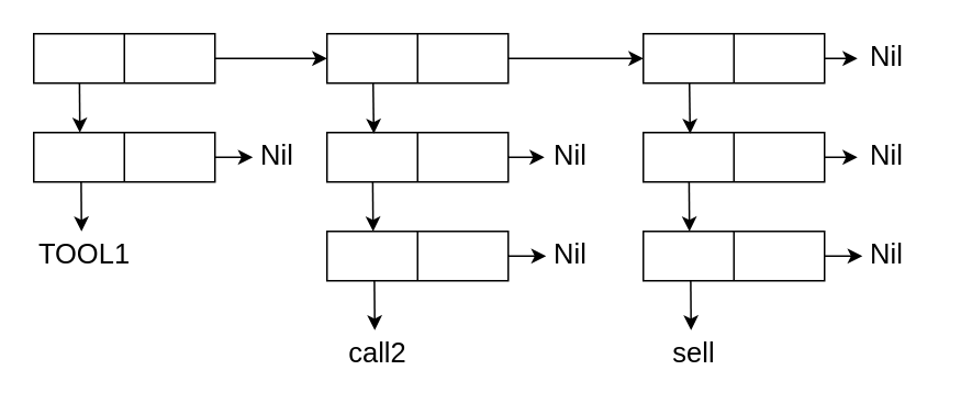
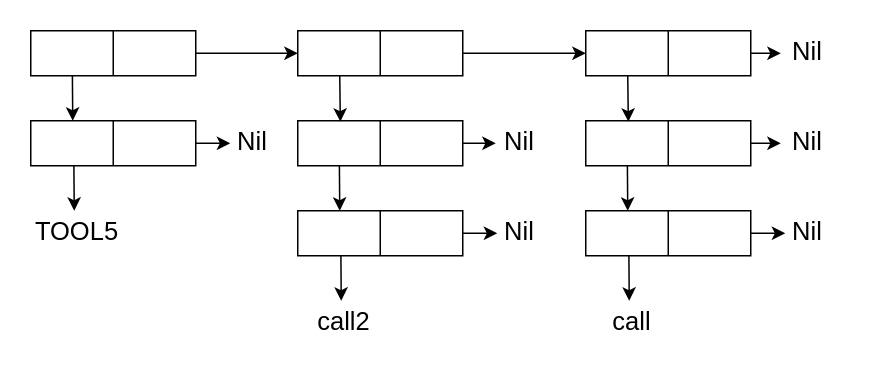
  <mxCell id="0" />
  <mxCell id="1" parent="0" />
  <mxCell id="2" value="" style="shape=table;startSize=0;container=1;collapsible=0;childLayout=tableLayout;fontSize=16;" parent="1" vertex="1"><mxGeometry x="20" y="20" width="110" height="30" as="geometry" /></mxCell>
  <mxCell id="3" value="" style="shape=tableRow;horizontal=0;startSize=0;swimlaneHead=0;swimlaneBody=0;strokeColor=inherit;top=0;left=0;bottom=0;right=0;collapsible=0;dropTarget=0;fillColor=none;points=[[0,0.5],[1,0.5]];portConstraint=eastwest;fontSize=16;" parent="2" vertex="1"><mxGeometry width="110" height="30" as="geometry" /></mxCell>
  <mxCell id="4" value="" style="shape=partialRectangle;html=1;whiteSpace=wrap;connectable=0;strokeColor=inherit;overflow=hidden;fillColor=none;top=0;left=0;bottom=0;right=0;pointerEvents=1;fontSize=16;" parent="3" vertex="1"><mxGeometry width="55" height="30" as="geometry"><mxRectangle width="55" height="30" as="alternateBounds" /></mxGeometry></mxCell>
  <mxCell id="5" value="" style="shape=partialRectangle;html=1;whiteSpace=wrap;connectable=0;strokeColor=inherit;overflow=hidden;fillColor=none;top=0;left=0;bottom=0;right=0;pointerEvents=1;fontSize=16;" parent="3" vertex="1"><mxGeometry x="55" width="55" height="30" as="geometry"><mxRectangle width="55" height="30" as="alternateBounds" /></mxGeometry></mxCell>
  <mxCell id="6" value="" style="endArrow=classic;html=1;rounded=0;exitX=0.223;exitY=1.045;exitDx=0;exitDy=0;exitPerimeter=0;entryX=0.5;entryY=0;entryDx=0;entryDy=0;" parent="1" edge="1"><mxGeometry width="50" height="50" relative="1" as="geometry"><mxPoint x="47.76" y="49.8" as="sourcePoint" /><mxPoint x="48" y="80" as="targetPoint" /></mxGeometry></mxCell>
  <mxCell id="7" value="" style="shape=table;startSize=0;container=1;collapsible=0;childLayout=tableLayout;fontSize=16;" parent="1" vertex="1"><mxGeometry x="20" y="80" width="110" height="30" as="geometry" /></mxCell>
  <mxCell id="8" value="" style="shape=tableRow;horizontal=0;startSize=0;swimlaneHead=0;swimlaneBody=0;strokeColor=inherit;top=0;left=0;bottom=0;right=0;collapsible=0;dropTarget=0;fillColor=none;points=[[0,0.5],[1,0.5]];portConstraint=eastwest;fontSize=16;" parent="7" vertex="1"><mxGeometry width="110" height="30" as="geometry" /></mxCell>
  <mxCell id="9" value="" style="shape=partialRectangle;html=1;whiteSpace=wrap;connectable=0;strokeColor=inherit;overflow=hidden;fillColor=none;top=0;left=0;bottom=0;right=0;pointerEvents=1;fontSize=16;" parent="8" vertex="1"><mxGeometry width="55" height="30" as="geometry"><mxRectangle width="55" height="30" as="alternateBounds" /></mxGeometry></mxCell>
  <mxCell id="10" value="" style="shape=partialRectangle;html=1;whiteSpace=wrap;connectable=0;strokeColor=inherit;overflow=hidden;fillColor=none;top=0;left=0;bottom=0;right=0;pointerEvents=1;fontSize=16;" parent="8" vertex="1"><mxGeometry x="55" width="55" height="30" as="geometry"><mxRectangle width="55" height="30" as="alternateBounds" /></mxGeometry></mxCell>
  <mxCell id="11" value="" style="endArrow=classic;html=1;rounded=0;exitX=0.223;exitY=1.045;exitDx=0;exitDy=0;exitPerimeter=0;entryX=0.5;entryY=0;entryDx=0;entryDy=0;" parent="1" edge="1"><mxGeometry width="50" height="50" relative="1" as="geometry"><mxPoint x="48.76" y="109.8" as="sourcePoint" /><mxPoint x="49" y="140" as="targetPoint" /></mxGeometry></mxCell>
- <mxCell id="12" value="&lt;font style=&quot;font-size: 17px;&quot;&gt;TOOL1&lt;/font&gt;" style="text;html=1;strokeColor=none;fillColor=none;align=center;verticalAlign=middle;whiteSpace=wrap;rounded=0;" parent="1" vertex="1"><mxGeometry x="21" y="140" width="60" height="30" as="geometry" /></mxCell>
+ <mxCell id="12" value="&lt;font style=&quot;font-size: 17px;&quot;&gt;TOOL5&lt;/font&gt;" style="text;html=1;strokeColor=none;fillColor=none;align=center;verticalAlign=middle;whiteSpace=wrap;rounded=0;" parent="1" vertex="1"><mxGeometry x="21" y="140" width="60" height="30" as="geometry" /></mxCell>
  <mxCell id="13" value="" style="endArrow=classic;html=1;rounded=0;fontSize=17;exitX=1;exitY=0.5;exitDx=0;exitDy=0;" parent="1" source="8" edge="1"><mxGeometry width="50" height="50" relative="1" as="geometry"><mxPoint x="115" y="170" as="sourcePoint" /><mxPoint x="153" y="95" as="targetPoint" /></mxGeometry></mxCell>
  <mxCell id="14" value="Nil" style="text;html=1;strokeColor=none;fillColor=none;align=center;verticalAlign=middle;whiteSpace=wrap;rounded=0;fontSize=17;" parent="1" vertex="1"><mxGeometry x="138" y="80" width="60" height="30" as="geometry" /></mxCell>
  <mxCell id="15" value="" style="shape=table;startSize=0;container=1;collapsible=0;childLayout=tableLayout;fontSize=16;" parent="1" vertex="1"><mxGeometry x="198" y="80" width="110" height="30" as="geometry" /></mxCell>
  <mxCell id="16" value="" style="shape=tableRow;horizontal=0;startSize=0;swimlaneHead=0;swimlaneBody=0;strokeColor=inherit;top=0;left=0;bottom=0;right=0;collapsible=0;dropTarget=0;fillColor=none;points=[[0,0.5],[1,0.5]];portConstraint=eastwest;fontSize=16;" parent="15" vertex="1"><mxGeometry width="110" height="30" as="geometry" /></mxCell>
  <mxCell id="17" value="" style="shape=partialRectangle;html=1;whiteSpace=wrap;connectable=0;strokeColor=inherit;overflow=hidden;fillColor=none;top=0;left=0;bottom=0;right=0;pointerEvents=1;fontSize=16;" parent="16" vertex="1"><mxGeometry width="55" height="30" as="geometry"><mxRectangle width="55" height="30" as="alternateBounds" /></mxGeometry></mxCell>
  <mxCell id="18" value="" style="shape=partialRectangle;html=1;whiteSpace=wrap;connectable=0;strokeColor=inherit;overflow=hidden;fillColor=none;top=0;left=0;bottom=0;right=0;pointerEvents=1;fontSize=16;" parent="16" vertex="1"><mxGeometry x="55" width="55" height="30" as="geometry"><mxRectangle width="55" height="30" as="alternateBounds" /></mxGeometry></mxCell>
  <mxCell id="19" value="" style="endArrow=classic;html=1;rounded=0;exitX=0.223;exitY=1.045;exitDx=0;exitDy=0;exitPerimeter=0;entryX=0.5;entryY=0;entryDx=0;entryDy=0;" parent="1" edge="1"><mxGeometry width="50" height="50" relative="1" as="geometry"><mxPoint x="225.76" y="109.8" as="sourcePoint" /><mxPoint x="226" y="140" as="targetPoint" /></mxGeometry></mxCell>
  <mxCell id="20" value="" style="shape=table;startSize=0;container=1;collapsible=0;childLayout=tableLayout;fontSize=16;" parent="1" vertex="1"><mxGeometry x="198" y="140" width="110" height="30" as="geometry" /></mxCell>
  <mxCell id="21" value="" style="shape=tableRow;horizontal=0;startSize=0;swimlaneHead=0;swimlaneBody=0;strokeColor=inherit;top=0;left=0;bottom=0;right=0;collapsible=0;dropTarget=0;fillColor=none;points=[[0,0.5],[1,0.5]];portConstraint=eastwest;fontSize=16;" parent="20" vertex="1"><mxGeometry width="110" height="30" as="geometry" /></mxCell>
  <mxCell id="22" value="" style="shape=partialRectangle;html=1;whiteSpace=wrap;connectable=0;strokeColor=inherit;overflow=hidden;fillColor=none;top=0;left=0;bottom=0;right=0;pointerEvents=1;fontSize=16;" parent="21" vertex="1"><mxGeometry width="55" height="30" as="geometry"><mxRectangle width="55" height="30" as="alternateBounds" /></mxGeometry></mxCell>
  <mxCell id="23" value="" style="shape=partialRectangle;html=1;whiteSpace=wrap;connectable=0;strokeColor=inherit;overflow=hidden;fillColor=none;top=0;left=0;bottom=0;right=0;pointerEvents=1;fontSize=16;" parent="21" vertex="1"><mxGeometry x="55" width="55" height="30" as="geometry"><mxRectangle width="55" height="30" as="alternateBounds" /></mxGeometry></mxCell>
  <mxCell id="24" value="" style="endArrow=classic;html=1;rounded=0;exitX=0.223;exitY=1.045;exitDx=0;exitDy=0;exitPerimeter=0;entryX=0.5;entryY=0;entryDx=0;entryDy=0;" parent="1" edge="1"><mxGeometry width="50" height="50" relative="1" as="geometry"><mxPoint x="226.76" y="169.8" as="sourcePoint" /><mxPoint x="227" y="200" as="targetPoint" /></mxGeometry></mxCell>
  <mxCell id="25" value="&lt;font style=&quot;font-size: 17px;&quot;&gt;call2&lt;/font&gt;" style="text;html=1;strokeColor=none;fillColor=none;align=center;verticalAlign=middle;whiteSpace=wrap;rounded=0;" parent="1" vertex="1"><mxGeometry x="199" y="200" width="60" height="30" as="geometry" /></mxCell>
  <mxCell id="26" value="" style="endArrow=classic;html=1;rounded=0;fontSize=17;exitX=1;exitY=0.5;exitDx=0;exitDy=0;" parent="1" source="21" edge="1"><mxGeometry width="50" height="50" relative="1" as="geometry"><mxPoint x="293" y="230" as="sourcePoint" /><mxPoint x="331" y="155" as="targetPoint" /></mxGeometry></mxCell>
  <mxCell id="27" value="Nil" style="text;html=1;strokeColor=none;fillColor=none;align=center;verticalAlign=middle;whiteSpace=wrap;rounded=0;fontSize=17;" parent="1" vertex="1"><mxGeometry x="316" y="140" width="60" height="30" as="geometry" /></mxCell>
  <mxCell id="28" value="" style="shape=table;startSize=0;container=1;collapsible=0;childLayout=tableLayout;fontSize=16;" parent="1" vertex="1"><mxGeometry x="198" y="20" width="110" height="30" as="geometry" /></mxCell>
  <mxCell id="29" value="" style="shape=tableRow;horizontal=0;startSize=0;swimlaneHead=0;swimlaneBody=0;strokeColor=inherit;top=0;left=0;bottom=0;right=0;collapsible=0;dropTarget=0;fillColor=none;points=[[0,0.5],[1,0.5]];portConstraint=eastwest;fontSize=16;" parent="28" vertex="1"><mxGeometry width="110" height="30" as="geometry" /></mxCell>
  <mxCell id="30" value="" style="shape=partialRectangle;html=1;whiteSpace=wrap;connectable=0;strokeColor=inherit;overflow=hidden;fillColor=none;top=0;left=0;bottom=0;right=0;pointerEvents=1;fontSize=16;" parent="29" vertex="1"><mxGeometry width="55" height="30" as="geometry"><mxRectangle width="55" height="30" as="alternateBounds" /></mxGeometry></mxCell>
  <mxCell id="31" value="" style="shape=partialRectangle;html=1;whiteSpace=wrap;connectable=0;strokeColor=inherit;overflow=hidden;fillColor=none;top=0;left=0;bottom=0;right=0;pointerEvents=1;fontSize=16;" parent="29" vertex="1"><mxGeometry x="55" width="55" height="30" as="geometry"><mxRectangle width="55" height="30" as="alternateBounds" /></mxGeometry></mxCell>
  <mxCell id="32" value="" style="endArrow=classic;html=1;rounded=0;entryX=0.258;entryY=0.02;entryDx=0;entryDy=0;entryPerimeter=0;" parent="1" target="16" edge="1"><mxGeometry width="50" height="50" relative="1" as="geometry"><mxPoint x="226" y="50" as="sourcePoint" /><mxPoint x="350" y="150" as="targetPoint" /></mxGeometry></mxCell>
  <mxCell id="33" value="" style="shape=table;startSize=0;container=1;collapsible=0;childLayout=tableLayout;fontSize=16;" parent="1" vertex="1"><mxGeometry x="390" y="80" width="110" height="30" as="geometry" /></mxCell>
  <mxCell id="34" value="" style="shape=tableRow;horizontal=0;startSize=0;swimlaneHead=0;swimlaneBody=0;strokeColor=inherit;top=0;left=0;bottom=0;right=0;collapsible=0;dropTarget=0;fillColor=none;points=[[0,0.5],[1,0.5]];portConstraint=eastwest;fontSize=16;" parent="33" vertex="1"><mxGeometry width="110" height="30" as="geometry" /></mxCell>
  <mxCell id="35" value="" style="shape=partialRectangle;html=1;whiteSpace=wrap;connectable=0;strokeColor=inherit;overflow=hidden;fillColor=none;top=0;left=0;bottom=0;right=0;pointerEvents=1;fontSize=16;" parent="34" vertex="1"><mxGeometry width="55" height="30" as="geometry"><mxRectangle width="55" height="30" as="alternateBounds" /></mxGeometry></mxCell>
  <mxCell id="36" value="" style="shape=partialRectangle;html=1;whiteSpace=wrap;connectable=0;strokeColor=inherit;overflow=hidden;fillColor=none;top=0;left=0;bottom=0;right=0;pointerEvents=1;fontSize=16;" parent="34" vertex="1"><mxGeometry x="55" width="55" height="30" as="geometry"><mxRectangle width="55" height="30" as="alternateBounds" /></mxGeometry></mxCell>
  <mxCell id="37" value="" style="endArrow=classic;html=1;rounded=0;exitX=0.223;exitY=1.045;exitDx=0;exitDy=0;exitPerimeter=0;entryX=0.5;entryY=0;entryDx=0;entryDy=0;" parent="1" edge="1"><mxGeometry width="50" height="50" relative="1" as="geometry"><mxPoint x="417.76" y="109.8" as="sourcePoint" /><mxPoint x="418" y="140" as="targetPoint" /></mxGeometry></mxCell>
  <mxCell id="38" value="" style="shape=table;startSize=0;container=1;collapsible=0;childLayout=tableLayout;fontSize=16;" parent="1" vertex="1"><mxGeometry x="390" y="140" width="110" height="30" as="geometry" /></mxCell>
  <mxCell id="39" value="" style="shape=tableRow;horizontal=0;startSize=0;swimlaneHead=0;swimlaneBody=0;strokeColor=inherit;top=0;left=0;bottom=0;right=0;collapsible=0;dropTarget=0;fillColor=none;points=[[0,0.5],[1,0.5]];portConstraint=eastwest;fontSize=16;" parent="38" vertex="1"><mxGeometry width="110" height="30" as="geometry" /></mxCell>
  <mxCell id="40" value="" style="shape=partialRectangle;html=1;whiteSpace=wrap;connectable=0;strokeColor=inherit;overflow=hidden;fillColor=none;top=0;left=0;bottom=0;right=0;pointerEvents=1;fontSize=16;" parent="39" vertex="1"><mxGeometry width="55" height="30" as="geometry"><mxRectangle width="55" height="30" as="alternateBounds" /></mxGeometry></mxCell>
  <mxCell id="41" value="" style="shape=partialRectangle;html=1;whiteSpace=wrap;connectable=0;strokeColor=inherit;overflow=hidden;fillColor=none;top=0;left=0;bottom=0;right=0;pointerEvents=1;fontSize=16;" parent="39" vertex="1"><mxGeometry x="55" width="55" height="30" as="geometry"><mxRectangle width="55" height="30" as="alternateBounds" /></mxGeometry></mxCell>
  <mxCell id="42" value="" style="endArrow=classic;html=1;rounded=0;exitX=0.223;exitY=1.045;exitDx=0;exitDy=0;exitPerimeter=0;entryX=0.5;entryY=0;entryDx=0;entryDy=0;" parent="1" edge="1"><mxGeometry width="50" height="50" relative="1" as="geometry"><mxPoint x="418.76" y="169.8" as="sourcePoint" /><mxPoint x="419" y="200" as="targetPoint" /></mxGeometry></mxCell>
- <mxCell id="43" value="&lt;font style=&quot;font-size: 17px;&quot;&gt;sell&lt;/font&gt;" style="text;html=1;strokeColor=none;fillColor=none;align=center;verticalAlign=middle;whiteSpace=wrap;rounded=0;" parent="1" vertex="1"><mxGeometry x="391" y="200" width="60" height="30" as="geometry" /></mxCell>
+ <mxCell id="43" value="&lt;font style=&quot;font-size: 17px;&quot;&gt;call&lt;/font&gt;" style="text;html=1;strokeColor=none;fillColor=none;align=center;verticalAlign=middle;whiteSpace=wrap;rounded=0;" parent="1" vertex="1"><mxGeometry x="391" y="200" width="60" height="30" as="geometry" /></mxCell>
  <mxCell id="44" value="" style="endArrow=classic;html=1;rounded=0;fontSize=17;exitX=1;exitY=0.5;exitDx=0;exitDy=0;" parent="1" source="39" edge="1"><mxGeometry width="50" height="50" relative="1" as="geometry"><mxPoint x="485" y="230" as="sourcePoint" /><mxPoint x="523" y="155" as="targetPoint" /></mxGeometry></mxCell>
  <mxCell id="45" value="Nil" style="text;html=1;strokeColor=none;fillColor=none;align=center;verticalAlign=middle;whiteSpace=wrap;rounded=0;fontSize=17;" parent="1" vertex="1"><mxGeometry x="508" y="140" width="60" height="30" as="geometry" /></mxCell>
  <mxCell id="46" value="" style="shape=table;startSize=0;container=1;collapsible=0;childLayout=tableLayout;fontSize=16;" parent="1" vertex="1"><mxGeometry x="390" y="20" width="110" height="30" as="geometry" /></mxCell>
  <mxCell id="47" value="" style="shape=tableRow;horizontal=0;startSize=0;swimlaneHead=0;swimlaneBody=0;strokeColor=inherit;top=0;left=0;bottom=0;right=0;collapsible=0;dropTarget=0;fillColor=none;points=[[0,0.5],[1,0.5]];portConstraint=eastwest;fontSize=16;" parent="46" vertex="1"><mxGeometry width="110" height="30" as="geometry" /></mxCell>
  <mxCell id="48" value="" style="shape=partialRectangle;html=1;whiteSpace=wrap;connectable=0;strokeColor=inherit;overflow=hidden;fillColor=none;top=0;left=0;bottom=0;right=0;pointerEvents=1;fontSize=16;" parent="47" vertex="1"><mxGeometry width="55" height="30" as="geometry"><mxRectangle width="55" height="30" as="alternateBounds" /></mxGeometry></mxCell>
  <mxCell id="49" value="" style="shape=partialRectangle;html=1;whiteSpace=wrap;connectable=0;strokeColor=inherit;overflow=hidden;fillColor=none;top=0;left=0;bottom=0;right=0;pointerEvents=1;fontSize=16;" parent="47" vertex="1"><mxGeometry x="55" width="55" height="30" as="geometry"><mxRectangle width="55" height="30" as="alternateBounds" /></mxGeometry></mxCell>
  <mxCell id="50" value="" style="endArrow=classic;html=1;rounded=0;entryX=0.258;entryY=0.02;entryDx=0;entryDy=0;entryPerimeter=0;" parent="1" target="34" edge="1"><mxGeometry width="50" height="50" relative="1" as="geometry"><mxPoint x="418" y="50" as="sourcePoint" /><mxPoint x="542" y="150" as="targetPoint" /></mxGeometry></mxCell>
  <mxCell id="51" value="" style="endArrow=classic;html=1;rounded=0;exitX=1;exitY=0.5;exitDx=0;exitDy=0;entryX=0;entryY=0.5;entryDx=0;entryDy=0;" parent="1" source="3" target="29" edge="1"><mxGeometry width="50" height="50" relative="1" as="geometry"><mxPoint x="300" y="200" as="sourcePoint" /><mxPoint x="350" y="150" as="targetPoint" /></mxGeometry></mxCell>
  <mxCell id="52" value="" style="endArrow=classic;html=1;rounded=0;exitX=1;exitY=0.5;exitDx=0;exitDy=0;entryX=0;entryY=0.5;entryDx=0;entryDy=0;" parent="1" source="29" target="47" edge="1"><mxGeometry width="50" height="50" relative="1" as="geometry"><mxPoint x="300" y="200" as="sourcePoint" /><mxPoint x="350" y="150" as="targetPoint" /></mxGeometry></mxCell>
  <mxCell id="53" value="" style="endArrow=classic;html=1;rounded=0;exitX=1;exitY=0.5;exitDx=0;exitDy=0;" edge="1" parent="1" source="16"><mxGeometry width="50" height="50" relative="1" as="geometry"><mxPoint x="300" y="200" as="sourcePoint" /><mxPoint x="330" y="95" as="targetPoint" /></mxGeometry></mxCell>
  <mxCell id="54" value="Nil" style="text;html=1;strokeColor=none;fillColor=none;align=center;verticalAlign=middle;whiteSpace=wrap;rounded=0;fontSize=17;" vertex="1" parent="1"><mxGeometry x="316" y="80" width="60" height="30" as="geometry" /></mxCell>
  <mxCell id="55" value="" style="endArrow=classic;html=1;rounded=0;exitX=1;exitY=0.5;exitDx=0;exitDy=0;" edge="1" parent="1" source="34"><mxGeometry width="50" height="50" relative="1" as="geometry"><mxPoint x="300" y="150" as="sourcePoint" /><mxPoint x="520" y="95" as="targetPoint" /></mxGeometry></mxCell>
  <mxCell id="56" value="Nil" style="text;html=1;strokeColor=none;fillColor=none;align=center;verticalAlign=middle;whiteSpace=wrap;rounded=0;fontSize=17;" vertex="1" parent="1"><mxGeometry x="508" y="80" width="60" height="30" as="geometry" /></mxCell>
  <mxCell id="57" value="" style="endArrow=classic;html=1;rounded=0;exitX=1;exitY=0.5;exitDx=0;exitDy=0;" edge="1" parent="1" source="47"><mxGeometry width="50" height="50" relative="1" as="geometry"><mxPoint x="300" y="150" as="sourcePoint" /><mxPoint x="520" y="35" as="targetPoint" /></mxGeometry></mxCell>
  <mxCell id="58" value="Nil" style="text;html=1;strokeColor=none;fillColor=none;align=center;verticalAlign=middle;whiteSpace=wrap;rounded=0;fontSize=17;" vertex="1" parent="1"><mxGeometry x="508" y="20" width="60" height="30" as="geometry" /></mxCell>
